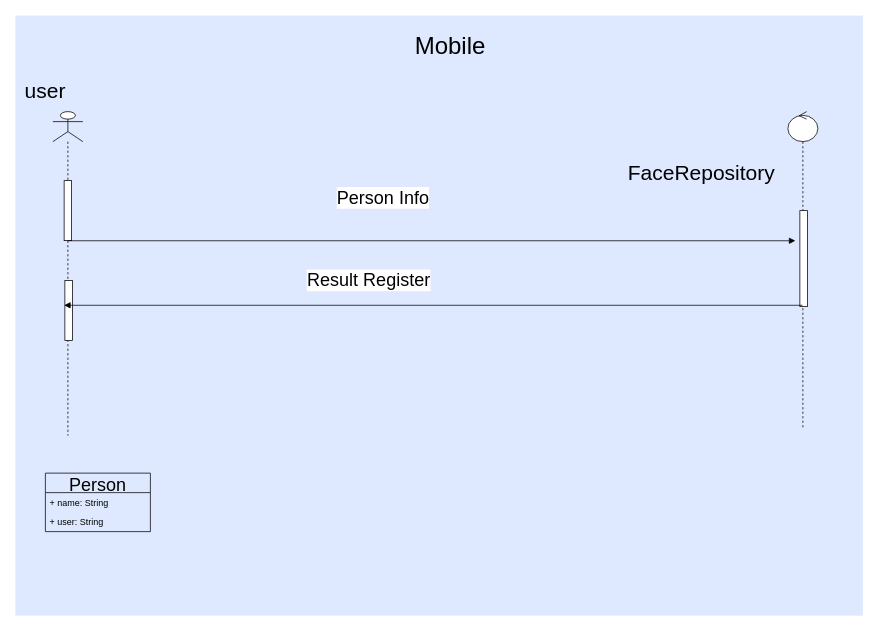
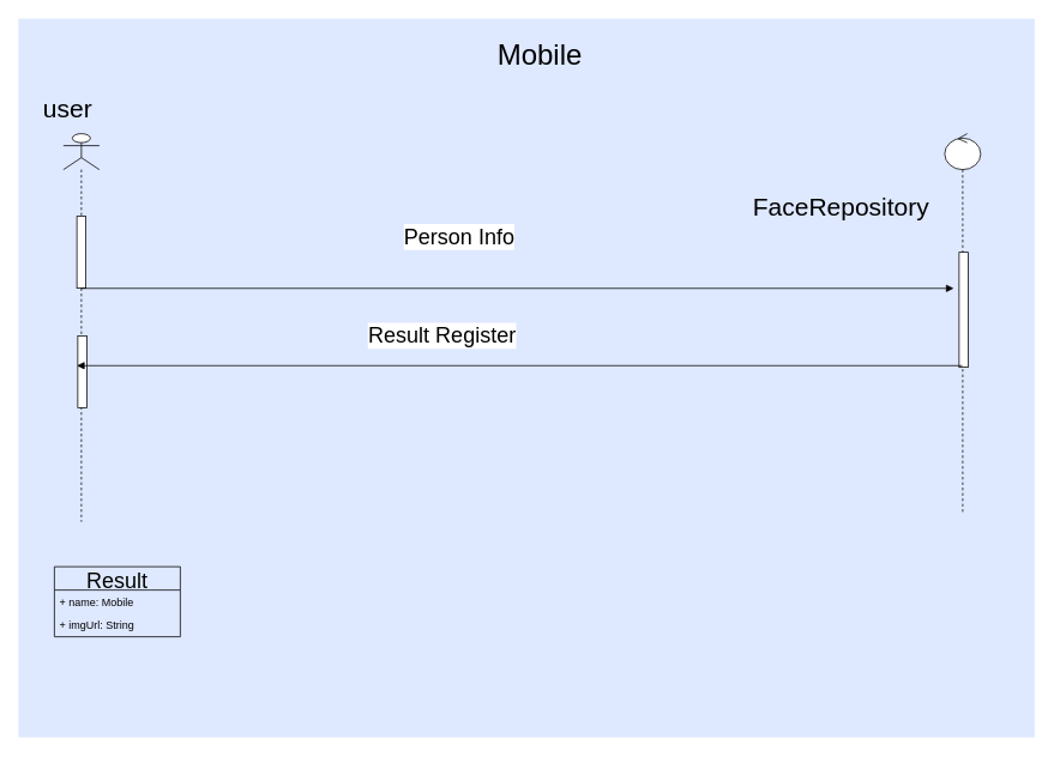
  <mxCell id="0" />
  <mxCell id="1" parent="0" />
  <mxCell id="2" value="" style="fillColor=#DEE8FF;strokeColor=none" parent="1" vertex="1"><mxGeometry x="20" width="1130" height="800" as="geometry" y="20" /></mxCell>
  <mxCell id="3" value="" style="shape=umlLifeline;participant=umlActor;perimeter=lifelinePerimeter;whiteSpace=wrap;html=1;container=1;collapsible=0;recursiveResize=0;verticalAlign=top;spacingTop=36;outlineConnect=0;fontSize=22;" vertex="1" parent="1"><mxGeometry x="70" y="148" width="40" height="432" as="geometry" /></mxCell>
  <mxCell id="4" value="" style="html=1;points=[];perimeter=orthogonalPerimeter;fontSize=24;" vertex="1" parent="3"><mxGeometry x="16" y="225" width="10" height="80" as="geometry" /></mxCell>
- <mxCell id="5" value="user" style="text;html=1;strokeColor=none;fillColor=none;align=center;verticalAlign=middle;whiteSpace=wrap;rounded=0;fontSize=28;" vertex="1" parent="1"><mxGeometry x="40" y="110" width="40" height="20" as="geometry" /></mxCell>
+ <mxCell id="5" value="user" style="text;html=1;strokeColor=none;fillColor=none;align=center;verticalAlign=middle;whiteSpace=wrap;rounded=0;fontSize=28;" vertex="1" parent="1"><mxGeometry x="55" y="110" width="40" height="20" as="geometry" /></mxCell>
  <mxCell id="6" value="Mobile" style="text;html=1;strokeColor=none;fillColor=none;align=center;verticalAlign=middle;whiteSpace=wrap;rounded=0;fontSize=32;" vertex="1" parent="1"><mxGeometry x="580" y="50" width="40" height="20" as="geometry" /></mxCell>
  <mxCell id="7" value="" style="shape=umlLifeline;participant=umlControl;perimeter=lifelinePerimeter;whiteSpace=wrap;html=1;container=1;collapsible=0;recursiveResize=0;verticalAlign=top;spacingTop=36;outlineConnect=0;fontSize=21;" vertex="1" parent="1"><mxGeometry x="1050" y="148" width="40" height="422" as="geometry" /></mxCell>
  <mxCell id="8" value="" style="html=1;points=[];perimeter=orthogonalPerimeter;fontSize=24;" vertex="1" parent="7"><mxGeometry x="16" y="132" width="10" height="128" as="geometry" /></mxCell>
  <mxCell id="9" value="FaceRepository" style="text;html=1;strokeColor=none;fillColor=none;align=center;verticalAlign=middle;whiteSpace=wrap;rounded=0;fontSize=28;" vertex="1" parent="1"><mxGeometry x="915" y="220" width="40" height="20" as="geometry" /></mxCell>
  <mxCell id="10" value="" style="html=1;points=[];perimeter=orthogonalPerimeter;fontSize=24;" vertex="1" parent="1"><mxGeometry x="85" y="240" width="10" height="80" as="geometry" /></mxCell>
- <mxCell id="11" value="Person" style="swimlane;fontStyle=0;childLayout=stackLayout;horizontal=1;startSize=26;fillColor=none;horizontalStack=0;resizeParent=1;resizeParentMax=0;resizeLast=0;collapsible=1;marginBottom=0;fontSize=24;" vertex="1" parent="1"><mxGeometry x="60" y="630" width="140" height="78" as="geometry" /></mxCell>
- <mxCell id="12" value="+ name: String" style="text;strokeColor=none;fillColor=none;align=left;verticalAlign=top;spacingLeft=4;spacingRight=4;overflow=hidden;rotatable=0;points=[[0,0.5],[1,0.5]];portConstraint=eastwest;" vertex="1" parent="11"><mxGeometry y="26" width="140" height="26" as="geometry" /></mxCell>
- <mxCell id="13" value="+ user: String" style="text;strokeColor=none;fillColor=none;align=left;verticalAlign=top;spacingLeft=4;spacingRight=4;overflow=hidden;rotatable=0;points=[[0,0.5],[1,0.5]];portConstraint=eastwest;" vertex="1" parent="11"><mxGeometry y="52" width="140" height="26" as="geometry" /></mxCell>
+ <mxCell id="11" value="Result" style="swimlane;fontStyle=0;childLayout=stackLayout;horizontal=1;startSize=26;fillColor=none;horizontalStack=0;resizeParent=1;resizeParentMax=0;resizeLast=0;collapsible=1;marginBottom=0;fontSize=24;" vertex="1" parent="1"><mxGeometry x="60" y="630" width="140" height="78" as="geometry" /></mxCell>
+ <mxCell id="12" value="+ name: Mobile" style="text;strokeColor=none;fillColor=none;align=left;verticalAlign=top;spacingLeft=4;spacingRight=4;overflow=hidden;rotatable=0;points=[[0,0.5],[1,0.5]];portConstraint=eastwest;" vertex="1" parent="11"><mxGeometry y="26" width="140" height="26" as="geometry" /></mxCell>
+ <mxCell id="13" value="+ imgUrl: String" style="text;strokeColor=none;fillColor=none;align=left;verticalAlign=top;spacingLeft=4;spacingRight=4;overflow=hidden;rotatable=0;points=[[0,0.5],[1,0.5]];portConstraint=eastwest;" vertex="1" parent="11"><mxGeometry y="52" width="140" height="26" as="geometry" /></mxCell>
  <mxCell id="14" value="Result Register" style="html=1;verticalAlign=bottom;endArrow=block;fontSize=24;entryX=-0.1;entryY=0.415;entryDx=0;entryDy=0;entryPerimeter=0;" edge="1" parent="1" source="7" target="4"><mxGeometry x="0.177" y="-16" width="80" relative="1" as="geometry"><mxPoint x="680" y="430" as="sourcePoint" /><mxPoint x="760" y="430" as="targetPoint" /><mxPoint as="offset" /></mxGeometry></mxCell>
  <mxCell id="15" value="Person Info" style="html=1;verticalAlign=bottom;endArrow=block;fontSize=24;entryX=0.25;entryY=0.408;entryDx=0;entryDy=0;entryPerimeter=0;" edge="1" parent="1" source="3" target="7"><mxGeometry x="-0.134" y="40" width="80" relative="1" as="geometry"><mxPoint x="650" y="420" as="sourcePoint" /><mxPoint x="730" y="420" as="targetPoint" /><mxPoint as="offset" /></mxGeometry></mxCell>
